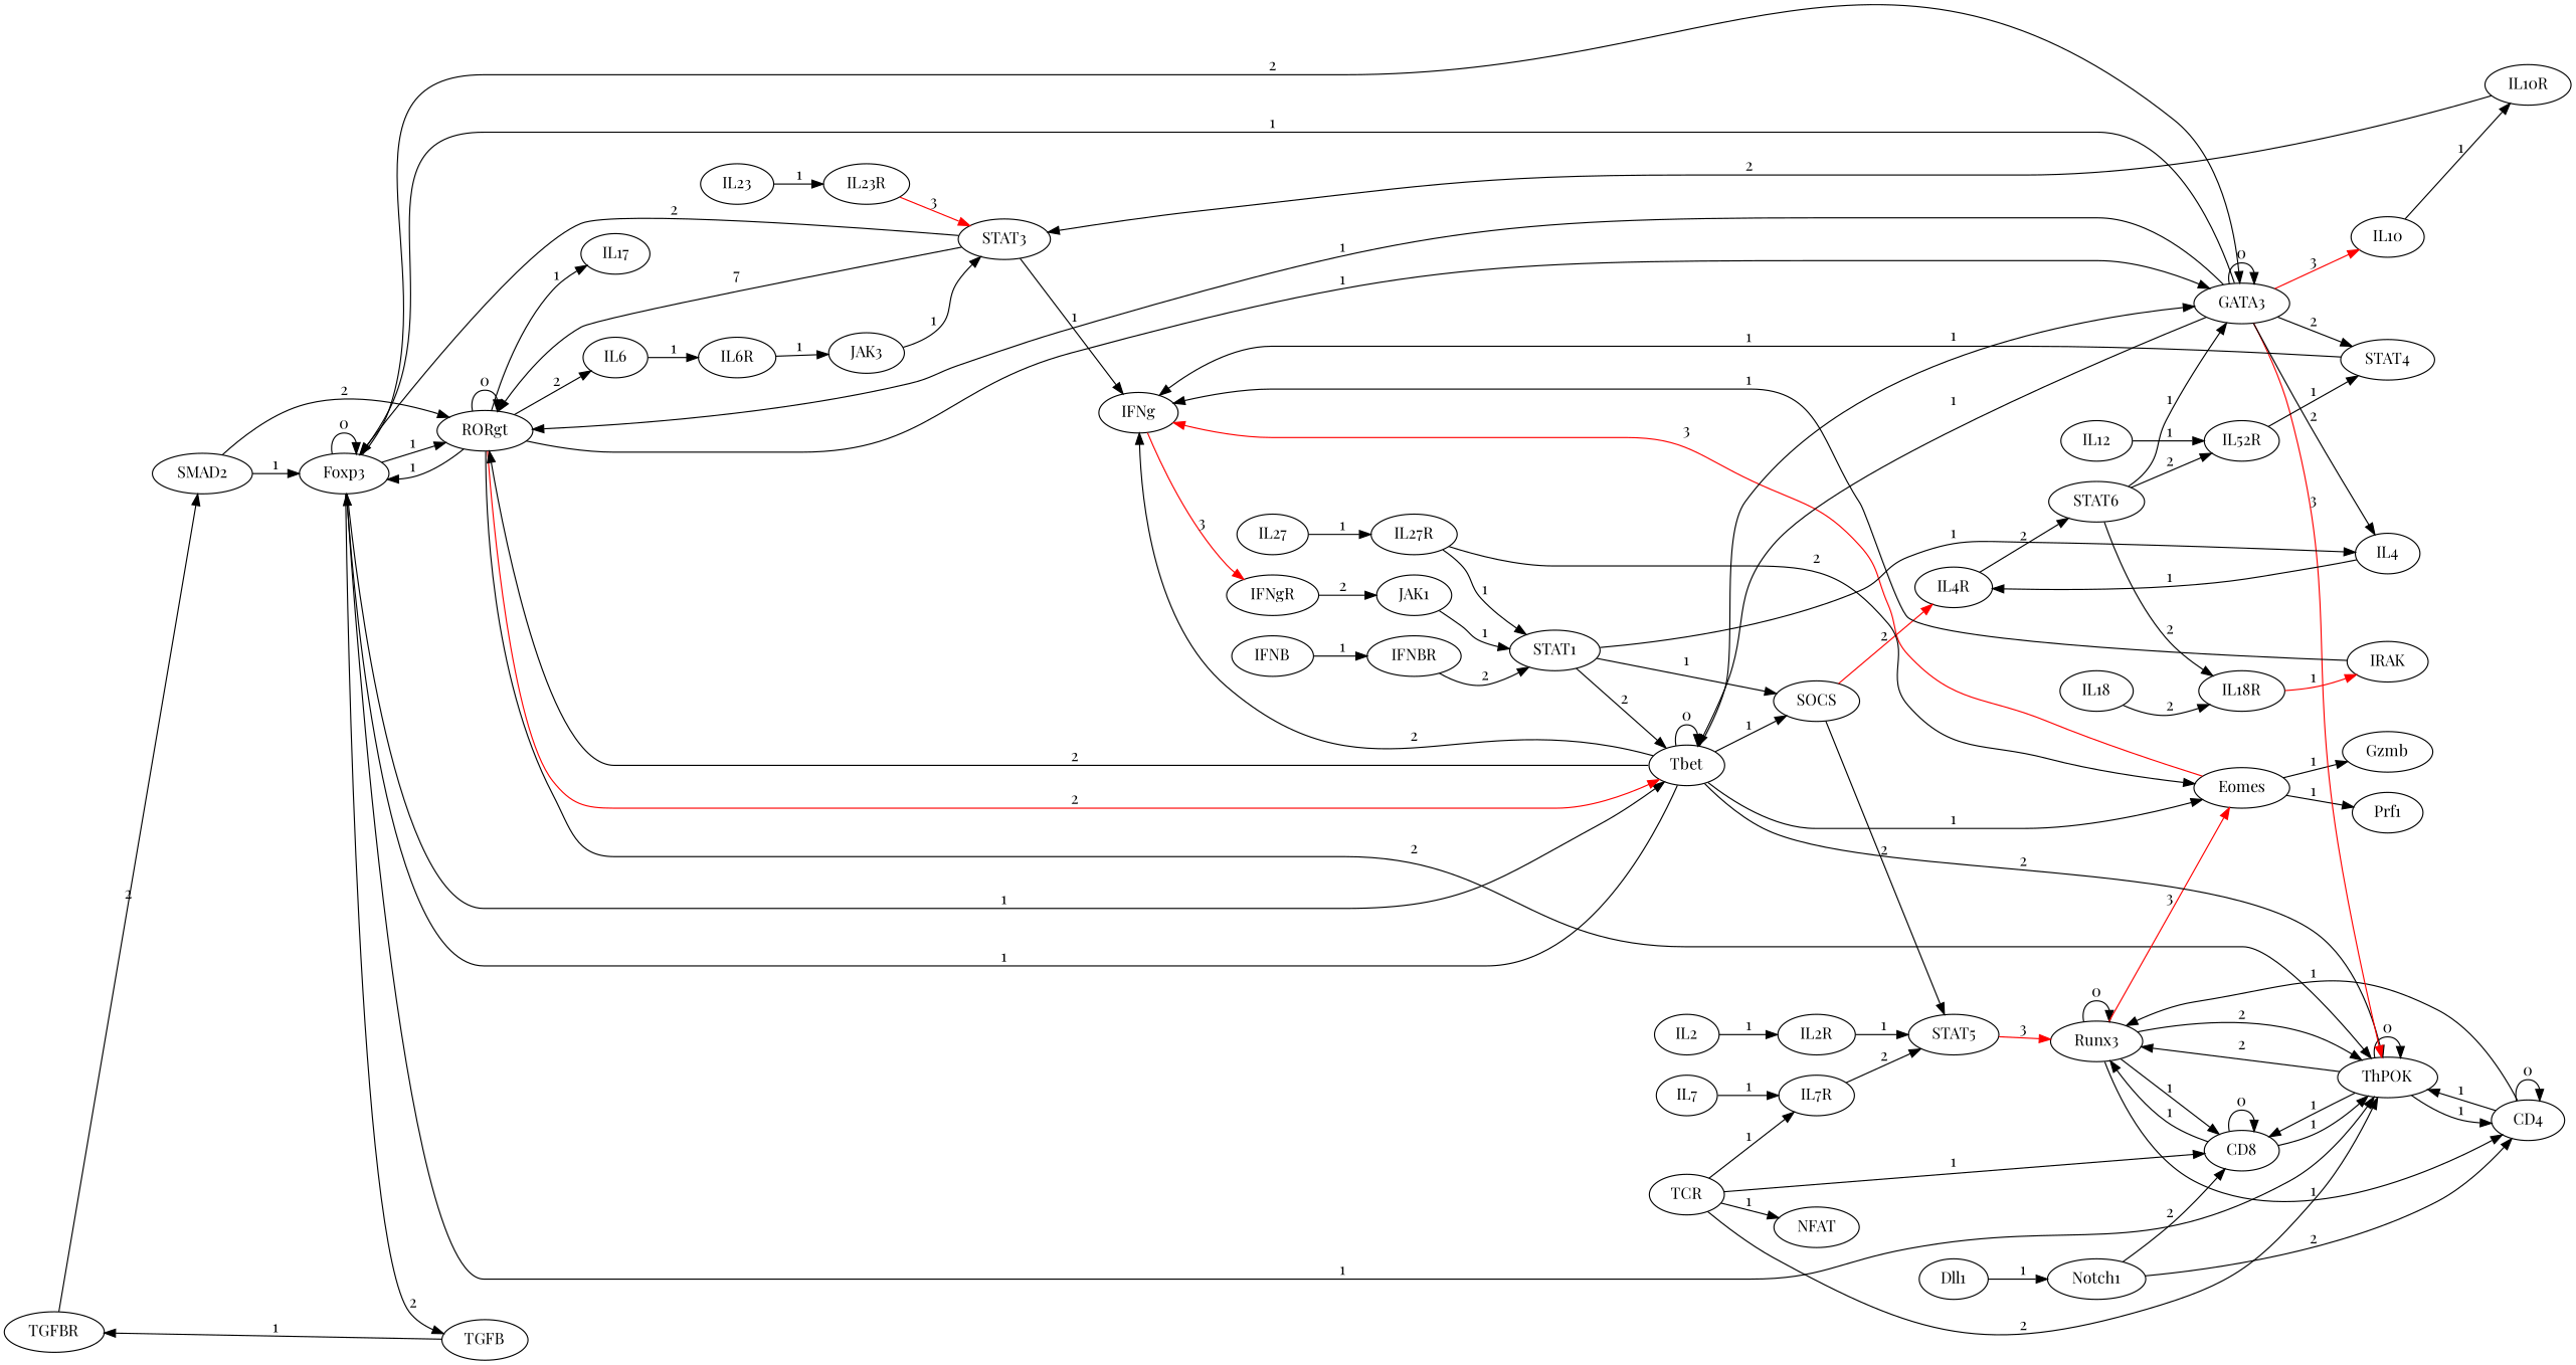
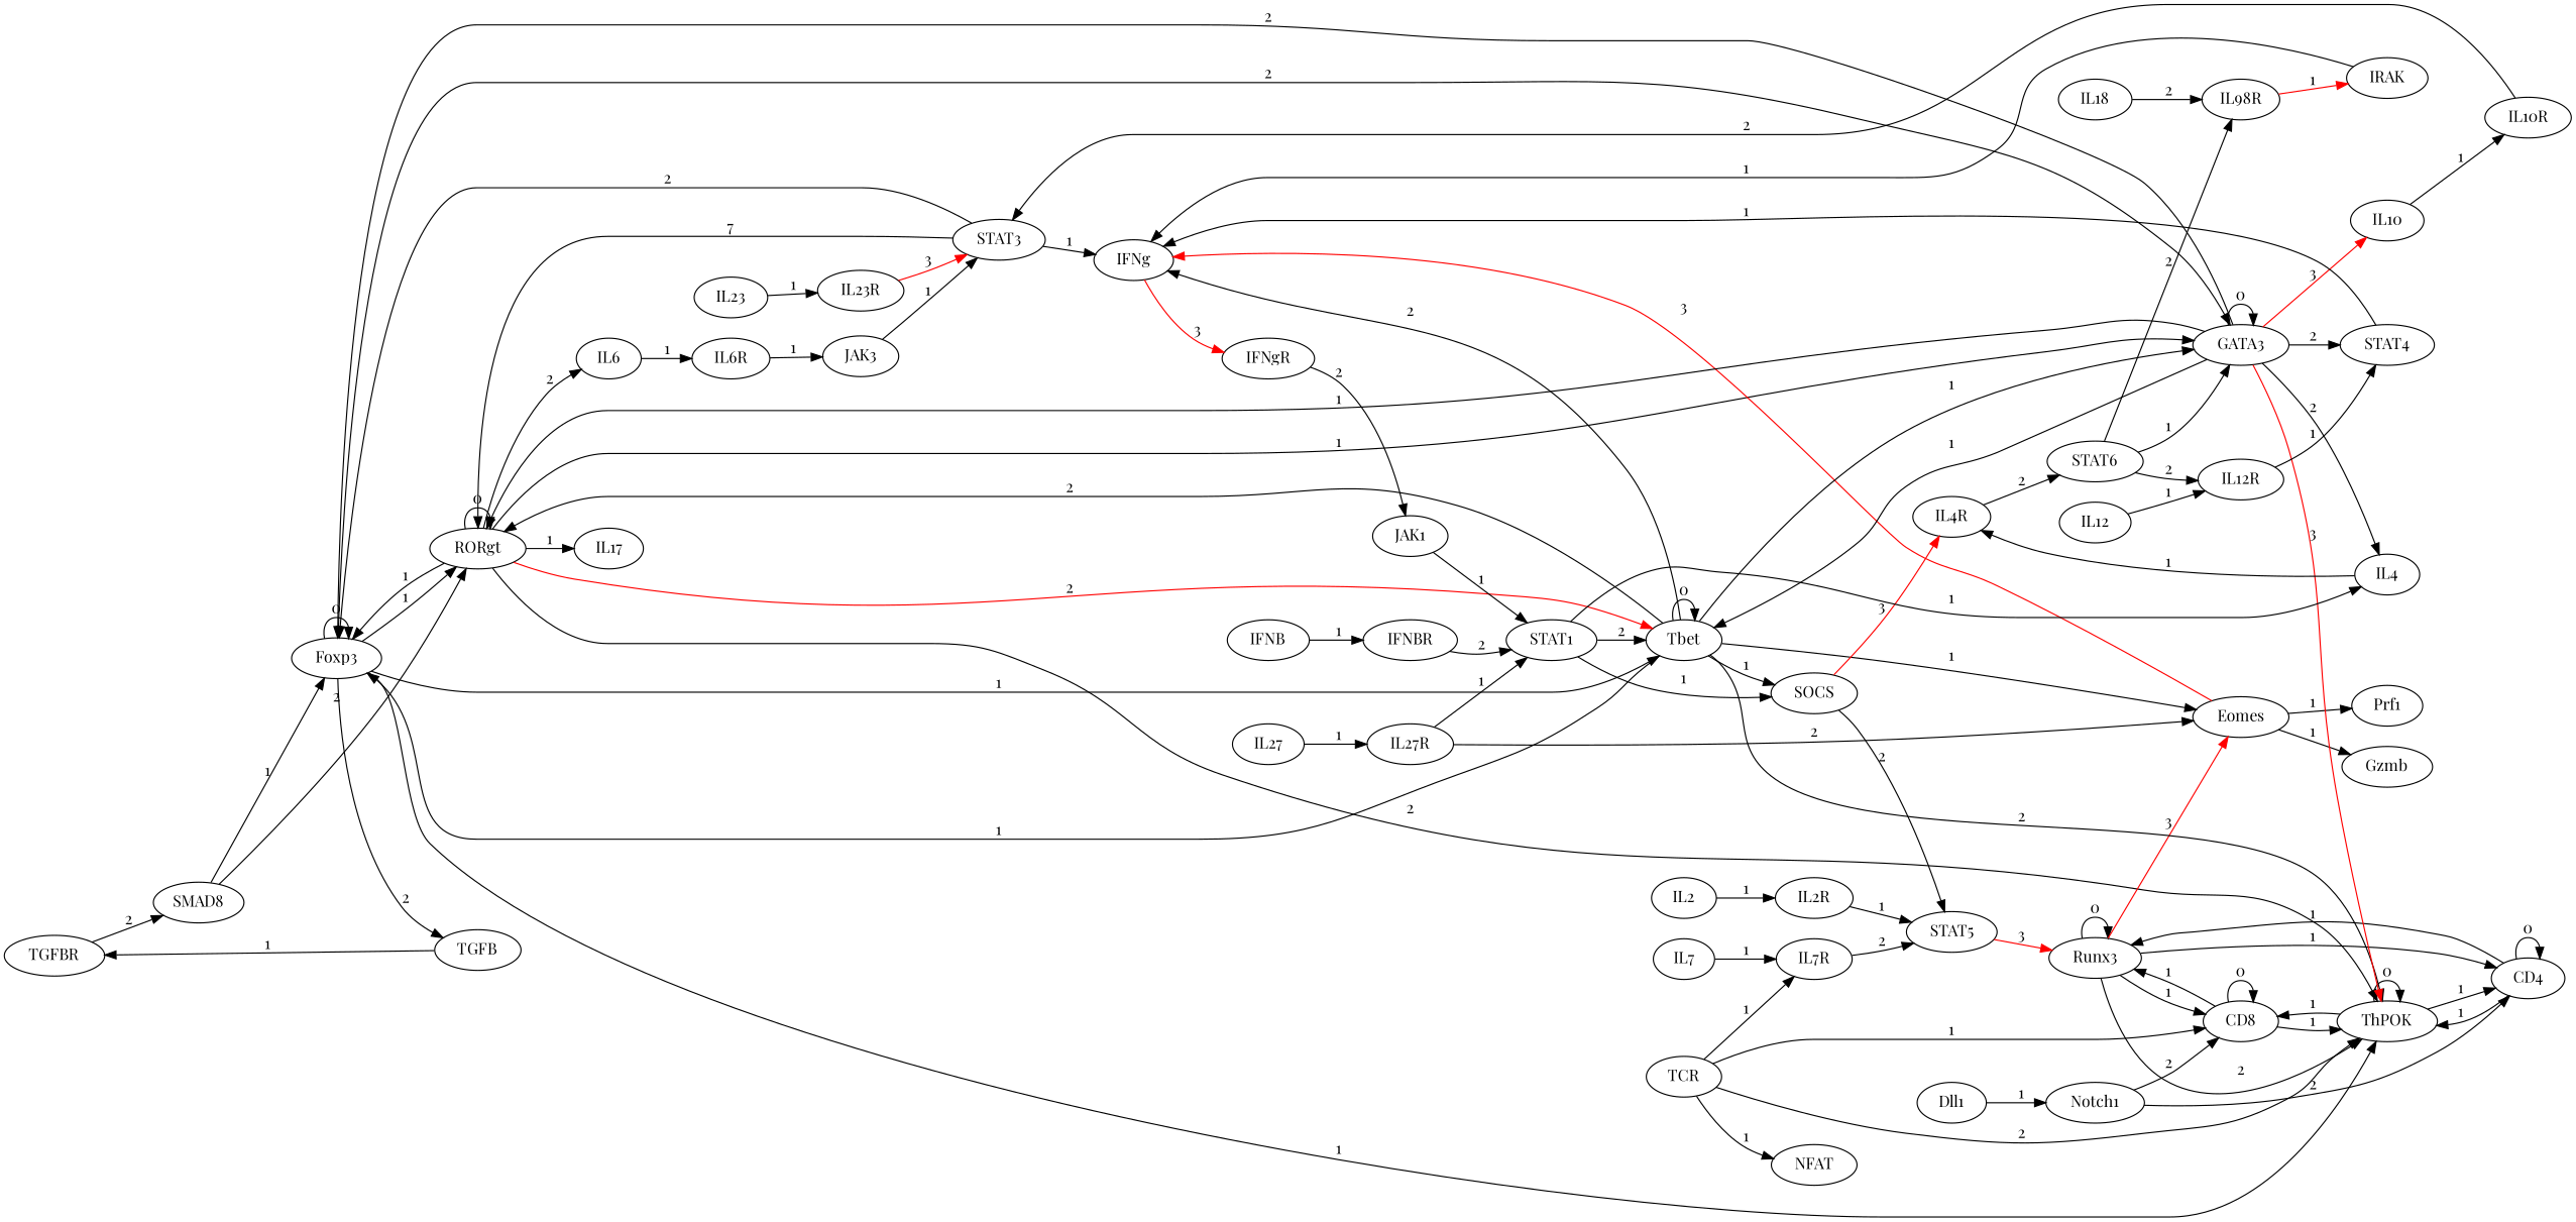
  digraph {
    fontname="Playfair Display"
    rankdir=LR
    node [fontname="Playfair Display"]
    edge [color=black fontname="Playfair Display"]
    " TGFBR " [equation="  ( TGFB ) "]
-   " SMAD2 " [equation="  ( TGFBR ) "]
+   " SMAD2 " [equation="  ( TGFBR ) " label=SMAD8]
    " Foxp3 " [equation="  (  (  (  (  ( SMAD2  ) && ! ( STAT3  )  ) && ! ( Tbet  )  ) && ! ( GATA3  )  ) && ! ( RORgt  )  )  || (  (  (  (  ( Foxp3  ) && ! ( STAT3  )  ) && ! ( Tbet  )  ) && ! ( GATA3  )  ) && ! ( RORgt  )  ) "]
    " RORgt " [equation="  (  (  (  ( SMAD2  ) && ! ( Tbet  )  ) && ! ( Foxp3  )  ) && ! ( GATA3  )  )  || (  (  (  ( RORgt  ) && ! ( Tbet  )  ) && ! ( Foxp3  )  ) && ! ( GATA3  )  )  || (  (  (  ( STAT3  ) && ! ( Tbet  )  ) && ! ( Foxp3  )  ) && ! ( GATA3  )  ) "]
    " Runx3 " [equation="  (  (  ( Runx3  ) && ! ( ThPOK  )  ) && ! ( CD4  )  )  || (  (  ( STAT5  ) && ! ( ThPOK  )  ) && ! ( CD4  )  )  || (  (  ( CD8  ) && ! ( ThPOK  )  ) && ! ( CD4  )  ) "]
    " Eomes " [equation="  ( Runx3 )  || ( Tbet )  || ( IL27R ) "]
    " CD8 " [equation="  (  (  ( Runx3  ) && ! ( ThPOK  )  ) && ! ( TCR  )  )  || (  (  ( Notch1  ) && ! ( ThPOK  )  ) && ! ( TCR  )  )  || (  (  ( CD8  ) && ! ( ThPOK  )  ) && ! ( TCR  )  ) "]
    " ThPOK " [equation="  (  (  ( ThPOK  ) && ! ( CD8  )  ) && ! ( Runx3  )  )  || (  (  ( CD4  ) && ! ( CD8  )  ) && ! ( Runx3  )  )  || (  (  ( TCR  ) && ! ( CD8  )  ) && ! ( Runx3  )  )  || (  (  ( RORgt  ) && ! ( CD8  )  ) && ! ( Runx3  )  )  || (  (  ( Tbet  ) && ! ( CD8  )  ) && ! ( Runx3  )  )  || (  (  ( GATA3  ) && ! ( CD8  )  ) && ! ( Runx3  )  )  || (  (  ( Foxp3  ) && ! ( CD8  )  ) && ! ( Runx3  )  ) "]
    " CD4 " [equation="  (  ( ThPOK  ) && ! ( Runx3  )  )  || (  ( Notch1  ) && ! ( Runx3  )  )  || (  ( CD4  ) && ! ( Runx3  )  ) "]
    " IFNg " [equation="  (  ( STAT4  ) && ! ( STAT3  )  )  || (  ( IRAK  ) && ! ( STAT3  )  )  || (  ( Eomes  ) && ! ( STAT3  )  )  || (  ( Tbet  ) && ! ( STAT3  )  ) "]
    " Gzmb " [equation="  ( Eomes ) "]
    " Prf1 " [equation="  ( Eomes ) "]
    " Tbet " [equation="  (  (  (  ( Tbet  ) && ! ( GATA3  )  ) && ! ( RORgt  )  ) && ! ( Foxp3  )  )  || (  (  (  ( STAT1  ) && ! ( GATA3  )  ) && ! ( RORgt  )  ) && ! ( Foxp3  )  ) "]
    " GATA3 " [equation="  (  (  (  ( STAT6  ) && ! ( RORgt  )  ) && ! ( Foxp3  )  ) && ! ( Tbet  )  )  || (  (  (  ( GATA3  ) && ! ( RORgt  )  ) && ! ( Foxp3  )  ) && ! ( Tbet  )  ) "]
    " SOCS " [equation="  ( Tbet )  || ( STAT1 ) "]
    " STAT4 " [equation="  (  ( IL12R  ) && ! ( GATA3  )  ) "]
    " IL4 " [equation="  (  ( GATA3  ) && ! ( STAT1  )  ) "]
    " IL10 " [equation="  ( GATA3 ) "]
    " STAT5 " [equation="  (  ( IL7R  ) && ! ( SOCS  )  )  || (  ( IL2R  ) && ! ( SOCS  )  ) "]
    " IL4R " [equation="  (  ( IL4  ) && ! ( SOCS  )  ) "]
    " IFNgR " [equation="  ( IFNg ) "]
    " TGFB " [equation="  ( Foxp3 ) "]
    " IL17 " [equation="  ( RORgt ) "]
    " IL6 " [equation="  ( RORgt ) "]
    " IL2R " [equation="  ( IL2 ) "]
    " IFNBR " [equation="  ( IFNB ) "]
    " STAT1 " [equation="  ( IFNBR )  || ( IL27R )  || ( JAK1 ) "]
    " IRAK " [equation="  ( IL18R ) "]
    " JAK1 " [equation="  ( IFNgR ) "]
    " IL10R " [equation="  ( IL10 ) "]
    " STAT6 " [equation="  ( IL4R ) "]
    " IL6R " [equation="  ( IL6 ) "]
    " JAK3 " [equation="  ( IL6R ) "]
    " STAT3 " [equation="  ( JAK3 )  || ( IL23R )  || ( IL10R ) "]
    " IL27R " [equation="  ( IL27 ) "]
    " NFAT " [equation="  ( TCR ) "]
    " IL23R " [equation="  ( IL23 ) "]
    " IL7R " [equation="  (  ( IL7  ) && ! ( TCR  )  ) "]
-   " IL12R " [equation="  (  ( IL12  ) && ! ( STAT6  )  ) " label=IL52R]
-   " IL18R " [equation="  (  ( IL18  ) && ! ( STAT6  )  ) "]
+   " IL12R " [equation="  (  ( IL12  ) && ! ( STAT6  )  ) "]
+   " IL18R " [equation="  (  ( IL18  ) && ! ( STAT6  )  ) " label=IL98R]
    " Notch1 " [equation="  ( Dll1 ) "]
    " IL2 "
    " IFNB "
    " TCR "
    " IL27 "
    " IL23 "
    " IL7 "
    " IL12 "
    " IL18 "
    " Dll1 "
    " TGFBR " -> " SMAD2 " [label=2]
    " SMAD2 " -> " Foxp3 " [label=1]
    " SMAD2 " -> " RORgt " [label=2]
    " Foxp3 " -> " Foxp3 " [label=0]
    " Foxp3 " -> " RORgt " [label=1]
    " Foxp3 " -> " ThPOK " [label=1]
    " Foxp3 " -> " Tbet " [label=1]
    " Foxp3 " -> " GATA3 " [label=2]
    " Foxp3 " -> " TGFB " [label=2]
    " RORgt " -> " Foxp3 " [label=1]
    " RORgt " -> " RORgt " [label=0]
    " RORgt " -> " ThPOK " [label=2]
    " RORgt " -> " Tbet " [color=red label=2]
    " RORgt " -> " GATA3 " [label=1]
    " RORgt " -> " IL17 " [label=1]
    " RORgt " -> " IL6 " [label=2]
    " Runx3 " -> " Runx3 " [label=0]
    " Runx3 " -> " Eomes " [color=red label=3]
    " Runx3 " -> " CD8 " [label=1]
    " Runx3 " -> " ThPOK " [label=2]
    " Runx3 " -> " CD4 " [label=1]
    " Eomes " -> " IFNg " [color=red label=3]
    " Eomes " -> " Gzmb " [label=1]
    " Eomes " -> " Prf1 " [label=1]
    " CD8 " -> " Runx3 " [label=1]
    " CD8 " -> " CD8 " [label=0]
    " CD8 " -> " ThPOK " [label=1]
-   " ThPOK " -> " Runx3 " [label=2]
    " ThPOK " -> " CD8 " [label=1]
    " ThPOK " -> " ThPOK " [label=0]
    " ThPOK " -> " CD4 " [label=1]
    " CD4 " -> " Runx3 " [label=1]
    " CD4 " -> " ThPOK " [label=1]
    " CD4 " -> " CD4 " [label=0]
    " IFNg " -> " IFNgR " [color=red label=3]
    " Tbet " -> " Foxp3 " [label=1]
    " Tbet " -> " RORgt " [label=2]
    " Tbet " -> " Eomes " [label=1]
    " Tbet " -> " ThPOK " [label=2]
    " Tbet " -> " IFNg " [label=2]
    " Tbet " -> " Tbet " [label=0]
    " Tbet " -> " GATA3 " [label=1]
    " Tbet " -> " SOCS " [label=1]
-   " GATA3 " -> " Foxp3 " [label=1]
+   " GATA3 " -> " Foxp3 " [label=2]
    " GATA3 " -> " RORgt " [label=1]
    " GATA3 " -> " ThPOK " [color=red label=3]
    " GATA3 " -> " Tbet " [label=1]
    " GATA3 " -> " GATA3 " [label=0]
    " GATA3 " -> " STAT4 " [label=2]
    " GATA3 " -> " IL4 " [label=2]
    " GATA3 " -> " IL10 " [color=red label=3]
    " SOCS " -> " STAT5 " [label=2]
-   " SOCS " -> " IL4R " [color=red label=2]
+   " SOCS " -> " IL4R " [color=red label=3]
    " STAT4 " -> " IFNg " [label=1]
    " IL4 " -> " IL4R " [label=1]
    " IL10 " -> " IL10R " [label=1]
    " STAT5 " -> " Runx3 " [color=red label=3]
    " IL4R " -> " STAT6 " [label=2]
    " IFNgR " -> " JAK1 " [label=2]
    " TGFB " -> " TGFBR " [label=1]
    " IL6 " -> " IL6R " [label=1]
    " IL2R " -> " STAT5 " [label=1]
    " IFNBR " -> " STAT1 " [label=2]
    " STAT1 " -> " Tbet " [label=2]
    " STAT1 " -> " SOCS " [label=1]
    " STAT1 " -> " IL4 " [label=1]
    " IRAK " -> " IFNg " [label=1]
    " JAK1 " -> " STAT1 " [label=1]
    " IL10R " -> " STAT3 " [label=2]
    " STAT6 " -> " GATA3 " [label=1]
    " STAT6 " -> " IL12R " [label=2]
    " STAT6 " -> " IL18R " [label=2]
    " IL6R " -> " JAK3 " [label=1]
    " JAK3 " -> " STAT3 " [label=1]
    " STAT3 " -> " Foxp3 " [label=2]
    " STAT3 " -> " RORgt " [label=7]
    " STAT3 " -> " IFNg " [label=1]
    " IL27R " -> " Eomes " [label=2]
    " IL27R " -> " STAT1 " [label=1]
    " IL23R " -> " STAT3 " [color=red label=3]
    " IL7R " -> " STAT5 " [label=2]
    " IL12R " -> " STAT4 " [label=1]
    " IL18R " -> " IRAK " [color=red label=1]
    " Notch1 " -> " CD8 " [label=2]
    " Notch1 " -> " CD4 " [label=2]
    " IL2 " -> " IL2R " [label=1]
    " IFNB " -> " IFNBR " [label=1]
    " TCR " -> " CD8 " [label=1]
    " TCR " -> " ThPOK " [label=2]
    " TCR " -> " NFAT " [label=1]
    " TCR " -> " IL7R " [label=1]
    " IL27 " -> " IL27R " [label=1]
    " IL23 " -> " IL23R " [label=1]
    " IL7 " -> " IL7R " [label=1]
    " IL12 " -> " IL12R " [label=1]
    " IL18 " -> " IL18R " [label=2]
    " Dll1 " -> " Notch1 " [label=1]
  }
